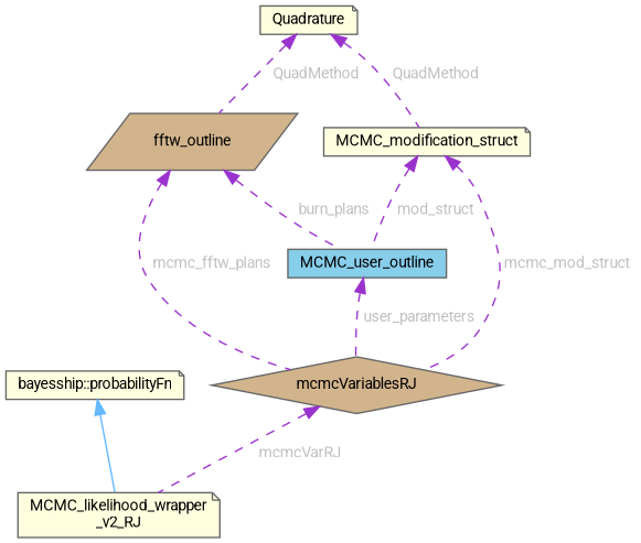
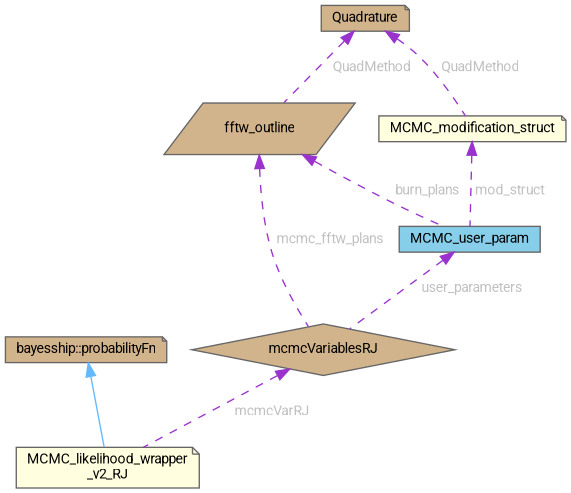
  digraph {
    fontname=Roboto
    node [color=gray40 fillcolor=lightyellow fontname=Roboto fontsize=10 shape=note style=filled]
    edge [color=darkorchid3 dir=back fontname=Roboto fontsize=10 labelfontname=Helvetica labelfontsize=10 style=dashed fontcolor=grey]
    n1 [fontcolor=black height=0.2 label="MCMC_likelihood_wrapper\l_v2_RJ" width=0.4]
-   n2 [height=0.2 label="bayesship::probabilityFn" width=0.4]
+   n2 [fillcolor=tan height=0.2 label="bayesship::probabilityFn" width=0.4]
    n3 [fillcolor=tan height=0.2 label=mcmcVariablesRJ shape=diamond width=0.4]
    n4 [fillcolor=tan height=0.2 label=fftw_outline shape=parallelogram width=0.4]
-   n5 [fillcolor=skyblue height=0.2 label=MCMC_user_outline shape=box width=0.4]
+   n5 [fillcolor=skyblue height=0.2 label=MCMC_user_param shape=box width=0.4]
    n6 [height=0.2 label=MCMC_modification_struct width=0.4]
-   n7 [height=0.2 label=Quadrature width=0.4]
+   n7 [fillcolor=tan height=0.2 label=Quadrature width=0.4]
    n2 -> n1 [color=steelblue1 style=solid fontcolor=""]
    n3 -> n1 [label=<<TABLE CELLBORDER="0" BORDER="0"><TR><TD VALIGN="top" ALIGN="LEFT" CELLPADDING="1" CELLSPACING="0">mcmcVarRJ</TD></TR> </TABLE>>]
    n4 -> n3 [label=<<TABLE CELLBORDER="0" BORDER="0"><TR><TD VALIGN="top" ALIGN="LEFT" CELLPADDING="1" CELLSPACING="0">mcmc_fftw_plans</TD></TR> </TABLE>>]
    n4 -> n5 [label=<<TABLE CELLBORDER="0" BORDER="0"><TR><TD VALIGN="top" ALIGN="LEFT" CELLPADDING="1" CELLSPACING="0">burn_plans</TD></TR> </TABLE>>]
    n5 -> n3 [label=<<TABLE CELLBORDER="0" BORDER="0"><TR><TD VALIGN="top" ALIGN="LEFT" CELLPADDING="1" CELLSPACING="0">user_parameters</TD></TR> </TABLE>>]
-   n6 -> n3 [label=<<TABLE CELLBORDER="0" BORDER="0"><TR><TD VALIGN="top" ALIGN="LEFT" CELLPADDING="1" CELLSPACING="0">mcmc_mod_struct</TD></TR> </TABLE>>]
    n6 -> n5 [label=<<TABLE CELLBORDER="0" BORDER="0"><TR><TD VALIGN="top" ALIGN="LEFT" CELLPADDING="1" CELLSPACING="0">mod_struct</TD></TR> </TABLE>>]
    n7 -> n4 [label=<<TABLE CELLBORDER="0" BORDER="0"><TR><TD VALIGN="top" ALIGN="LEFT" CELLPADDING="1" CELLSPACING="0">QuadMethod</TD></TR> </TABLE>>]
    n7 -> n6 [label=<<TABLE CELLBORDER="0" BORDER="0"><TR><TD VALIGN="top" ALIGN="LEFT" CELLPADDING="1" CELLSPACING="0">QuadMethod</TD></TR> </TABLE>>]
  }
